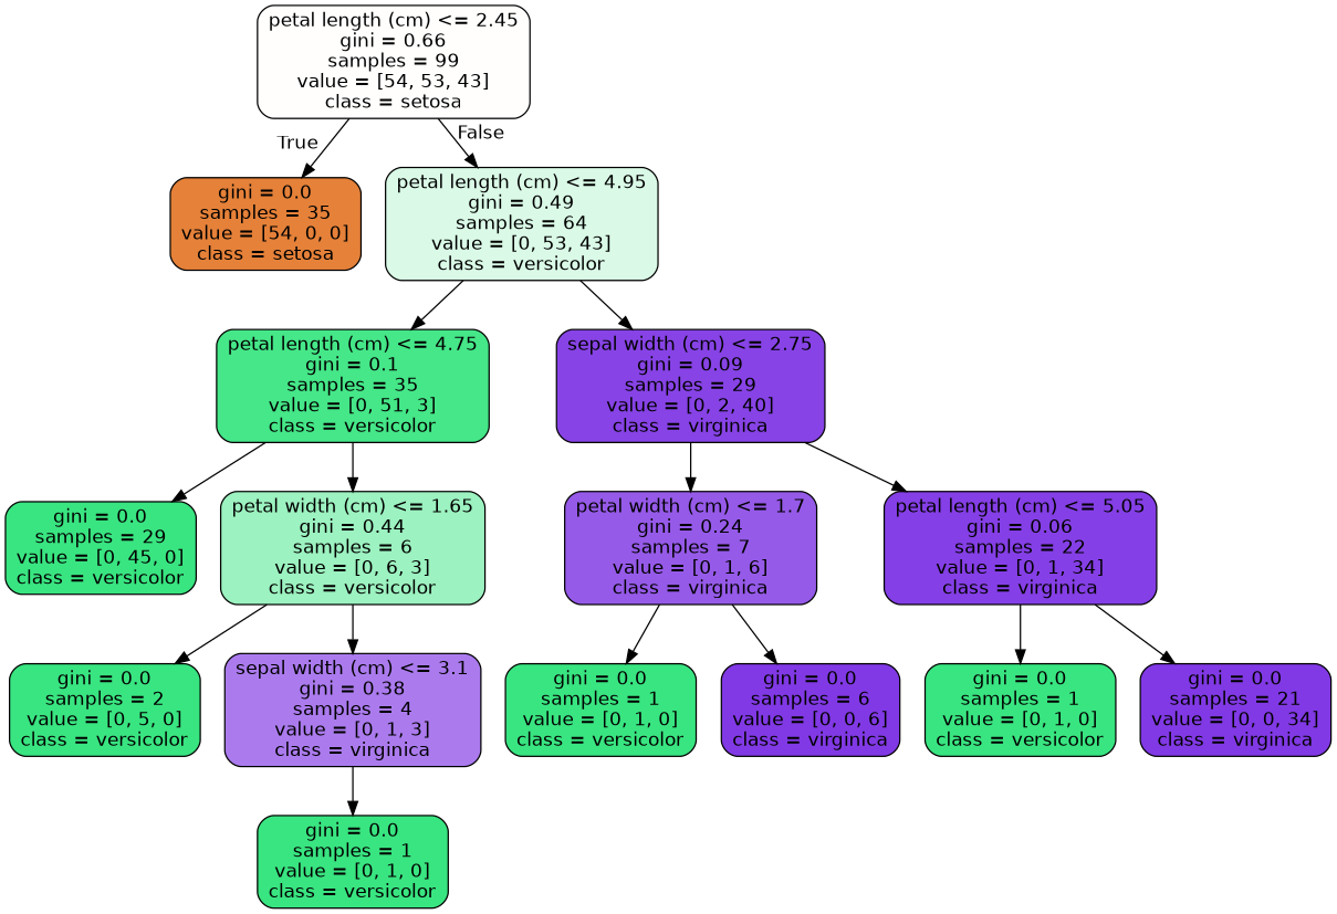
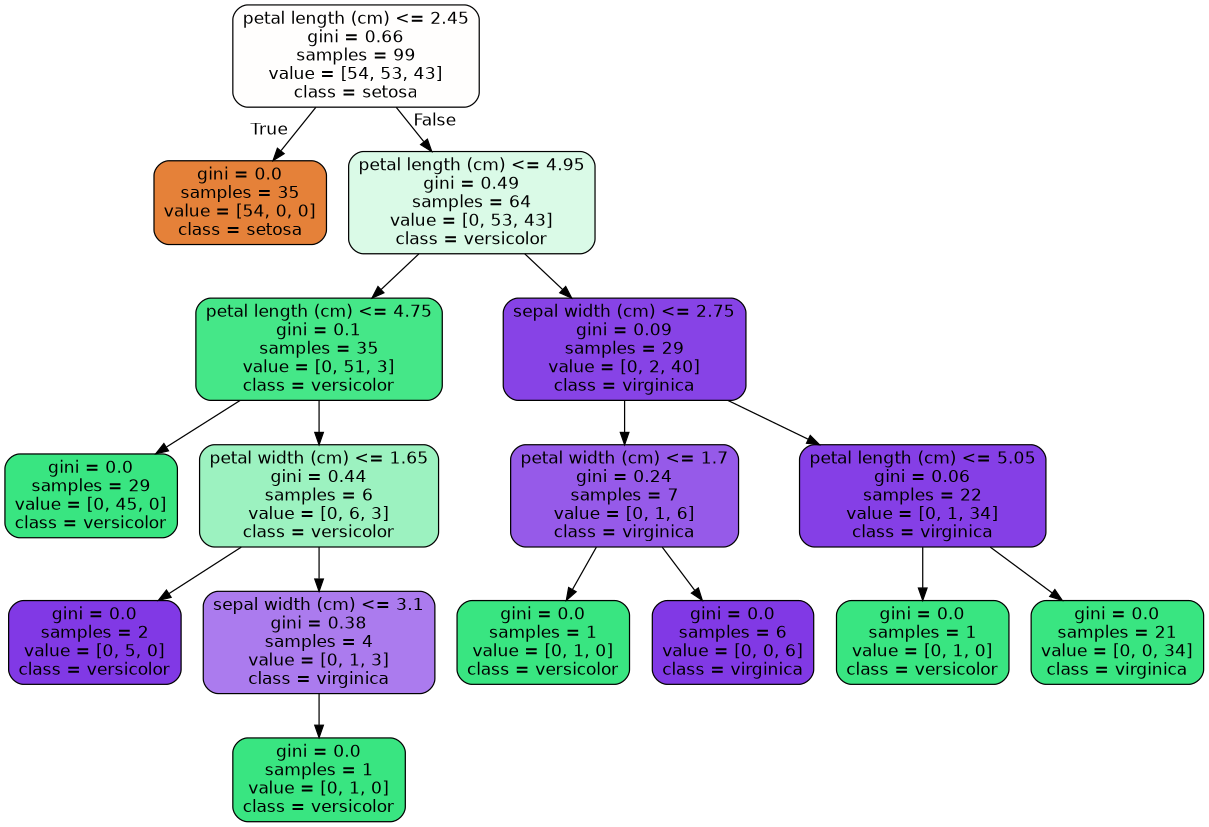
  digraph {
    node [color=black fillcolor="#39e581" fontname=helvetica shape=box style="filled, rounded"]
    edge [fontname=helvetica]
    n1 [fillcolor="#fffefd" label="petal length (cm) <= 2.45\ngini = 0.66\nsamples = 99\nvalue = [54, 53, 43]\nclass = setosa"]
    n2 [fillcolor="#e58139" label="gini = 0.0\nsamples = 35\nvalue = [54, 0, 0]\nclass = setosa"]
    n3 [fillcolor="#dafae7" label="petal length (cm) <= 4.95\ngini = 0.49\nsamples = 64\nvalue = [0, 53, 43]\nclass = versicolor"]
    n4 [fillcolor="#45e788" label="petal length (cm) <= 4.75\ngini = 0.1\nsamples = 35\nvalue = [0, 51, 3]\nclass = versicolor"]
    n5 [fillcolor="#8743e6" label="sepal width (cm) <= 2.75\ngini = 0.09\nsamples = 29\nvalue = [0, 2, 40]\nclass = virginica"]
    n6 [label="gini = 0.0\nsamples = 29\nvalue = [0, 45, 0]\nclass = versicolor"]
    n7 [fillcolor="#9cf2c0" label="petal width (cm) <= 1.65\ngini = 0.44\nsamples = 6\nvalue = [0, 6, 3]\nclass = versicolor"]
    n8 [fillcolor="#965ae9" label="petal width (cm) <= 1.7\ngini = 0.24\nsamples = 7\nvalue = [0, 1, 6]\nclass = virginica"]
    n9 [fillcolor="#853fe6" label="petal length (cm) <= 5.05\ngini = 0.06\nsamples = 22\nvalue = [0, 1, 34]\nclass = virginica"]
-   n10 [label="gini = 0.0\nsamples = 2\nvalue = [0, 5, 0]\nclass = versicolor"]
+   n10 [fillcolor="#8139e5" label="gini = 0.0\nsamples = 2\nvalue = [0, 5, 0]\nclass = versicolor"]
    n11 [fillcolor="#ab7bee" label="sepal width (cm) <= 3.1\ngini = 0.38\nsamples = 4\nvalue = [0, 1, 3]\nclass = virginica"]
    n12 [label="gini = 0.0\nsamples = 1\nvalue = [0, 1, 0]\nclass = versicolor"]
    n13 [label="gini = 0.0\nsamples = 1\nvalue = [0, 1, 0]\nclass = versicolor"]
    n14 [fillcolor="#8139e5" label="gini = 0.0\nsamples = 6\nvalue = [0, 0, 6]\nclass = virginica"]
    n15 [label="gini = 0.0\nsamples = 1\nvalue = [0, 1, 0]\nclass = versicolor"]
-   n16 [fillcolor="#8139e5" label="gini = 0.0\nsamples = 21\nvalue = [0, 0, 34]\nclass = virginica"]
+   n16 [label="gini = 0.0\nsamples = 21\nvalue = [0, 0, 34]\nclass = virginica"]
    n1 -> n2 [headlabel=True labelangle=45 labeldistance=2.5]
    n1 -> n3 [headlabel=False labelangle=-45 labeldistance=2.5]
    n3 -> n4
    n3 -> n5
    n4 -> n6
    n4 -> n7
    n5 -> n8
    n5 -> n9
    n7 -> n10
    n7 -> n11
    n8 -> n13
    n8 -> n14
    n9 -> n15
    n9 -> n16
    n11 -> n12
  }
